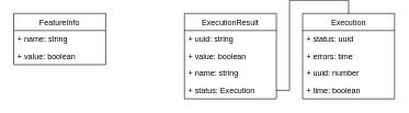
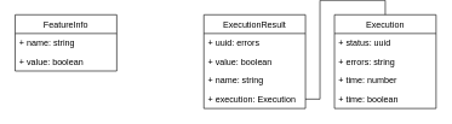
  <mxCell id="0" />
  <mxCell id="1" parent="0" />
  <mxCell id="2" value="FeatureInfo" style="swimlane;fontStyle=0;childLayout=stackLayout;horizontal=1;startSize=26;fillColor=none;horizontalStack=0;resizeParent=1;resizeParentMax=0;resizeLast=0;collapsible=1;marginBottom=0;" vertex="1" parent="1"><mxGeometry x="20" y="20" width="140" height="78" as="geometry" /></mxCell>
  <mxCell id="3" value="+ name: string" style="text;strokeColor=none;fillColor=none;align=left;verticalAlign=top;spacingLeft=4;spacingRight=4;overflow=hidden;rotatable=0;points=[[0,0.5],[1,0.5]];portConstraint=eastwest;" vertex="1" parent="2"><mxGeometry y="26" width="140" height="26" as="geometry" /></mxCell>
  <mxCell id="4" value="+ value: boolean" style="text;strokeColor=none;fillColor=none;align=left;verticalAlign=top;spacingLeft=4;spacingRight=4;overflow=hidden;rotatable=0;points=[[0,0.5],[1,0.5]];portConstraint=eastwest;" vertex="1" parent="2"><mxGeometry y="52" width="140" height="26" as="geometry" /></mxCell>
  <mxCell id="5" value="ExecutionResult" style="swimlane;fontStyle=0;childLayout=stackLayout;horizontal=1;startSize=26;fillColor=none;horizontalStack=0;resizeParent=1;resizeParentMax=0;resizeLast=0;collapsible=1;marginBottom=0;" vertex="1" parent="1"><mxGeometry x="280" y="20" width="140" height="130" as="geometry" /></mxCell>
- <mxCell id="6" value="+ uuid: string" style="text;strokeColor=none;fillColor=none;align=left;verticalAlign=top;spacingLeft=4;spacingRight=4;overflow=hidden;rotatable=0;points=[[0,0.5],[1,0.5]];portConstraint=eastwest;" vertex="1" parent="5"><mxGeometry y="26" width="140" height="26" as="geometry" /></mxCell>
+ <mxCell id="6" value="+ uuid: errors" style="text;strokeColor=none;fillColor=none;align=left;verticalAlign=top;spacingLeft=4;spacingRight=4;overflow=hidden;rotatable=0;points=[[0,0.5],[1,0.5]];portConstraint=eastwest;" vertex="1" parent="5"><mxGeometry y="26" width="140" height="26" as="geometry" /></mxCell>
  <mxCell id="7" value="+ value: boolean" style="text;strokeColor=none;fillColor=none;align=left;verticalAlign=top;spacingLeft=4;spacingRight=4;overflow=hidden;rotatable=0;points=[[0,0.5],[1,0.5]];portConstraint=eastwest;" vertex="1" parent="5"><mxGeometry y="52" width="140" height="26" as="geometry" /></mxCell>
  <mxCell id="8" value="+ name: string" style="text;strokeColor=none;fillColor=none;align=left;verticalAlign=top;spacingLeft=4;spacingRight=4;overflow=hidden;rotatable=0;points=[[0,0.5],[1,0.5]];portConstraint=eastwest;" vertex="1" parent="5"><mxGeometry y="78" width="140" height="26" as="geometry" /></mxCell>
- <mxCell id="9" value="+ status: Execution" style="text;strokeColor=none;fillColor=none;align=left;verticalAlign=top;spacingLeft=4;spacingRight=4;overflow=hidden;rotatable=0;points=[[0,0.5],[1,0.5]];portConstraint=eastwest;" vertex="1" parent="5"><mxGeometry y="104" width="140" height="26" as="geometry" /></mxCell>
+ <mxCell id="9" value="+ execution: Execution" style="text;strokeColor=none;fillColor=none;align=left;verticalAlign=top;spacingLeft=4;spacingRight=4;overflow=hidden;rotatable=0;points=[[0,0.5],[1,0.5]];portConstraint=eastwest;" vertex="1" parent="5"><mxGeometry y="104" width="140" height="26" as="geometry" /></mxCell>
  <mxCell id="10" value="Execution" style="swimlane;fontStyle=0;childLayout=stackLayout;horizontal=1;startSize=26;fillColor=none;horizontalStack=0;resizeParent=1;resizeParentMax=0;resizeLast=0;collapsible=1;marginBottom=0;" vertex="1" parent="1"><mxGeometry x="460" y="20" width="140" height="130" as="geometry" /></mxCell>
  <mxCell id="11" value="+ status: uuid" style="text;strokeColor=none;fillColor=none;align=left;verticalAlign=top;spacingLeft=4;spacingRight=4;overflow=hidden;rotatable=0;points=[[0,0.5],[1,0.5]];portConstraint=eastwest;" vertex="1" parent="10"><mxGeometry y="26" width="140" height="26" as="geometry" /></mxCell>
- <mxCell id="12" value="+ errors: time" style="text;strokeColor=none;fillColor=none;align=left;verticalAlign=top;spacingLeft=4;spacingRight=4;overflow=hidden;rotatable=0;points=[[0,0.5],[1,0.5]];portConstraint=eastwest;" vertex="1" parent="10"><mxGeometry y="52" width="140" height="26" as="geometry" /></mxCell>
- <mxCell id="13" value="+ uuid: number" style="text;strokeColor=none;fillColor=none;align=left;verticalAlign=top;spacingLeft=4;spacingRight=4;overflow=hidden;rotatable=0;points=[[0,0.5],[1,0.5]];portConstraint=eastwest;" vertex="1" parent="10"><mxGeometry y="78" width="140" height="26" as="geometry" /></mxCell>
+ <mxCell id="12" value="+ errors: string" style="text;strokeColor=none;fillColor=none;align=left;verticalAlign=top;spacingLeft=4;spacingRight=4;overflow=hidden;rotatable=0;points=[[0,0.5],[1,0.5]];portConstraint=eastwest;" vertex="1" parent="10"><mxGeometry y="52" width="140" height="26" as="geometry" /></mxCell>
+ <mxCell id="13" value="+ time: number" style="text;strokeColor=none;fillColor=none;align=left;verticalAlign=top;spacingLeft=4;spacingRight=4;overflow=hidden;rotatable=0;points=[[0,0.5],[1,0.5]];portConstraint=eastwest;" vertex="1" parent="10"><mxGeometry y="78" width="140" height="26" as="geometry" /></mxCell>
  <mxCell id="14" value="+ time: boolean" style="text;strokeColor=none;fillColor=none;align=left;verticalAlign=top;spacingLeft=4;spacingRight=4;overflow=hidden;rotatable=0;points=[[0,0.5],[1,0.5]];portConstraint=eastwest;" vertex="1" parent="10"><mxGeometry y="104" width="140" height="26" as="geometry" /></mxCell>
  <mxCell id="15" style="edgeStyle=orthogonalEdgeStyle;rounded=0;orthogonalLoop=1;jettySize=auto;html=1;exitX=1;exitY=0.5;exitDx=0;exitDy=0;entryX=0.5;entryY=0;entryDx=0;entryDy=0;endArrow=none;" edge="1" parent="1" source="9" target="10"><mxGeometry relative="1" as="geometry" /></mxCell>
